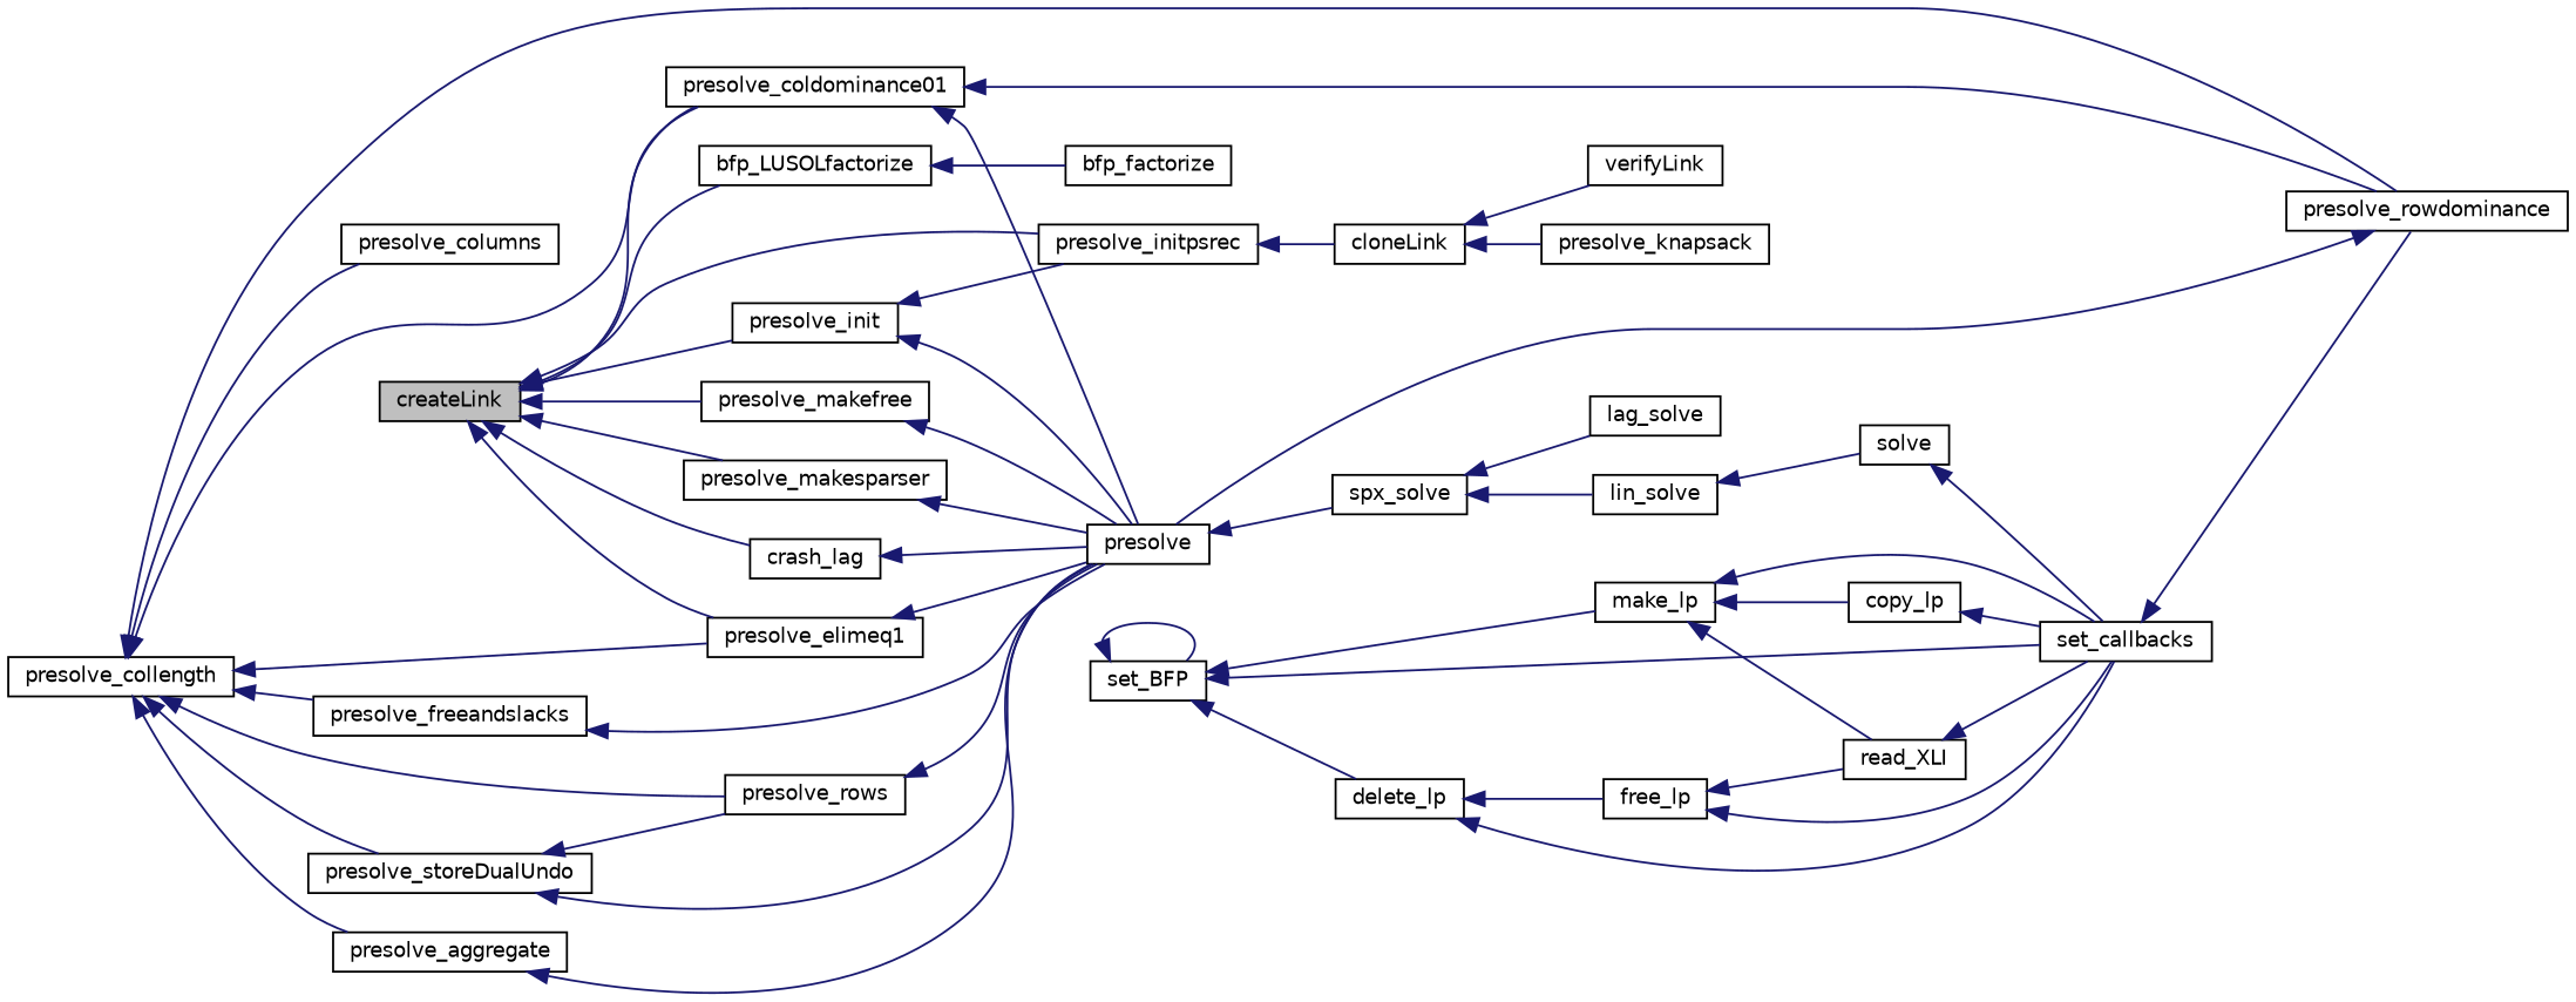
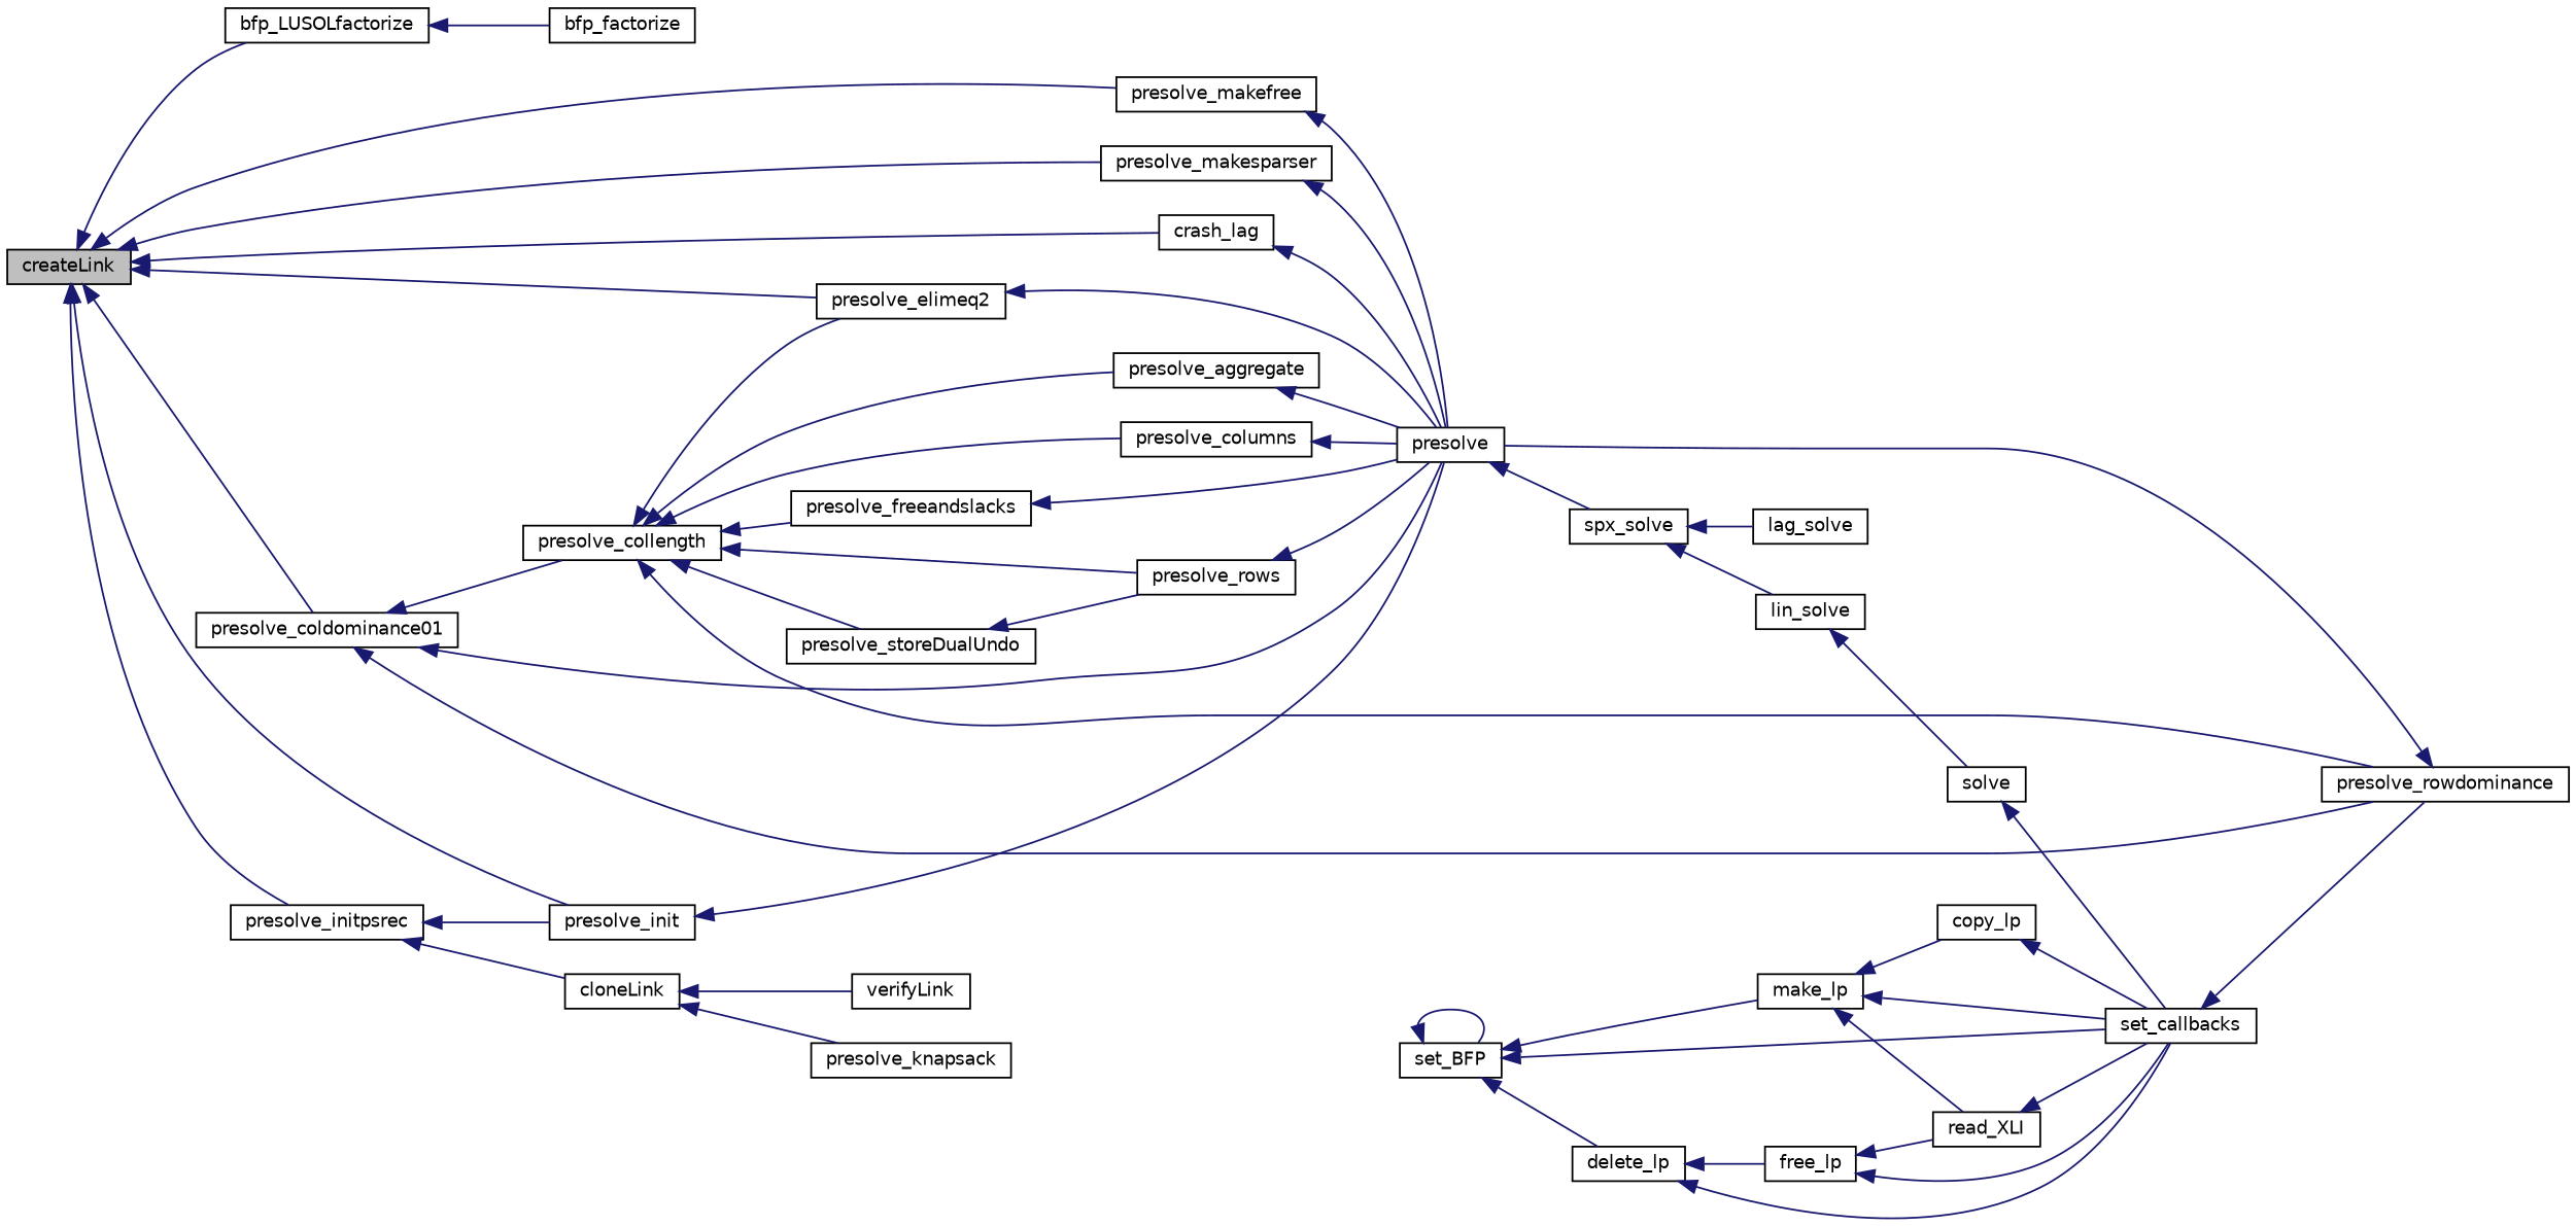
  digraph {
    rankdir=LR
    node [color=black fillcolor=white fontname=Helvetica fontsize=10 shape=record style=filled]
    edge [color=midnightblue dir=back fontname=Helvetica fontsize=10 labelfontname=Helvetica labelfontsize=10 style=solid]
    n1 [fillcolor=grey75 fontcolor=black height=0.2 label=createLink width=0.4]
    n2 [height=0.2 label=bfp_LUSOLfactorize width=0.4]
    n3 [height=0.2 label=crash_lag width=0.4]
-   n4 [height=0.2 label=presolve_elimeq1 width=0.4]
+   n4 [height=0.2 label=presolve_elimeq2 width=0.4]
    n5 [height=0.2 label=presolve_coldominance01 width=0.4]
    n6 [height=0.2 label=presolve_initpsrec width=0.4]
    n7 [height=0.2 label=presolve_init width=0.4]
    n8 [height=0.2 label=presolve_makefree width=0.4]
    n9 [height=0.2 label=presolve_makesparser width=0.4]
    n10 [height=0.2 label=bfp_factorize width=0.4]
    n11 [height=0.2 label=presolve width=0.4]
    n12 [height=0.2 label=presolve_rowdominance width=0.4]
    n13 [height=0.2 label=cloneLink width=0.4]
    n14 [height=0.2 label=presolve_knapsack width=0.4]
    n15 [height=0.2 label=verifyLink width=0.4]
    n16 [height=0.2 label=set_BFP width=0.4]
    n17 [height=0.2 label=make_lp width=0.4]
    n18 [height=0.2 label=set_callbacks width=0.4]
    n19 [height=0.2 label=delete_lp width=0.4]
    n20 [height=0.2 label=copy_lp width=0.4]
    n21 [height=0.2 label=read_XLI width=0.4]
    n22 [height=0.2 label=free_lp width=0.4]
    n23 [height=0.2 label=spx_solve width=0.4]
    n24 [height=0.2 label=presolve_collength width=0.4]
    n25 [height=0.2 label=presolve_storeDualUndo width=0.4]
    n26 [height=0.2 label=presolve_rows width=0.4]
    n27 [height=0.2 label=presolve_aggregate width=0.4]
    n28 [height=0.2 label=presolve_columns width=0.4]
    n29 [height=0.2 label=presolve_freeandslacks width=0.4]
    n30 [height=0.2 label=lag_solve width=0.4]
    n31 [height=0.2 label=lin_solve width=0.4]
    n32 [height=0.2 label=solve width=0.4]
    n1 -> n2
    n1 -> n3
    n1 -> n4
    n1 -> n5
    n1 -> n6
    n1 -> n7
    n1 -> n8
    n1 -> n9
    n2 -> n10
    n3 -> n11
    n4 -> n11
    n5 -> n11
    n5 -> n12
-   n7 -> n6
+   n6 -> n7
    n6 -> n13
    n7 -> n11
    n8 -> n11
    n9 -> n11
    n11 -> n23
    n12 -> n11
    n13 -> n14
    n13 -> n15
    n16 -> n16
    n16 -> n17
    n16 -> n18
    n16 -> n19
    n17 -> n18
    n17 -> n20
    n17 -> n21
    n18 -> n12
    n19 -> n18
    n19 -> n22
    n20 -> n18
    n21 -> n18
    n22 -> n18
    n22 -> n21
    n23 -> n30
    n23 -> n31
    n24 -> n4
-   n24 -> n5
+   n5 -> n24
    n24 -> n12
    n24 -> n25
    n24 -> n26
    n24 -> n27
    n24 -> n28
    n24 -> n29
    n25 -> n26
    n26 -> n11
    n27 -> n11
-   n25 -> n11
+   n28 -> n11
    n29 -> n11
    n31 -> n32
    n32 -> n18
  }
